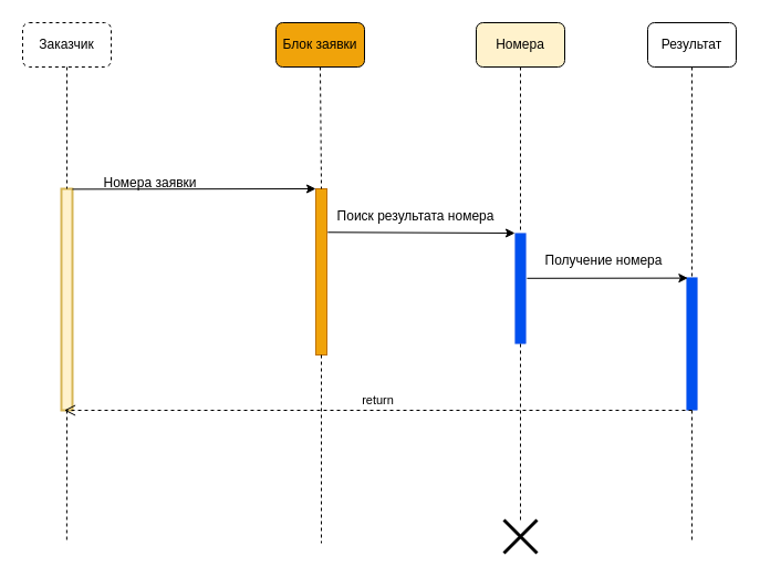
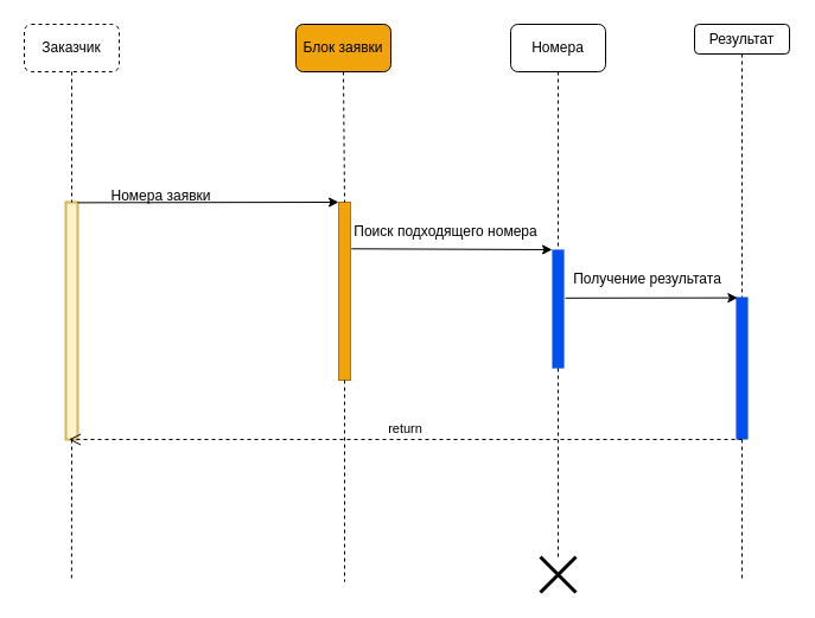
  <mxCell id="0" />
  <mxCell id="1" parent="0" />
  <mxCell id="2" value="" style="rounded=0;whiteSpace=wrap;html=1;fillColor=#fff2cc;strokeColor=#d6b656;strokeWidth=2;" vertex="1" parent="1"><mxGeometry x="55" y="170" width="10" height="200" as="geometry" /></mxCell>
- <mxCell id="3" value="Номера" style="rounded=1;whiteSpace=wrap;html=1;strokeWidth=1;fillColor=#fff2cc;" vertex="1" parent="1"><mxGeometry x="430" y="20" width="80" height="40" as="geometry" /></mxCell>
+ <mxCell id="3" value="Номера" style="rounded=1;whiteSpace=wrap;html=1;strokeWidth=1;" vertex="1" parent="1"><mxGeometry x="430" y="20" width="80" height="40" as="geometry" /></mxCell>
  <mxCell id="4" value="&lt;span style=&quot;color: rgba(0, 0, 0, 0); font-family: monospace; font-size: 0px; text-align: start;&quot;&gt;%3CmxGraphModel%3E%3Croot%3E%3CmxCell%20id%3D%220%22%2F%3E%3CmxCell%20id%3D%221%22%20parent%3D%220%22%2F%3E%3CmxCell%20id%3D%222%22%20value%3D%221.2.%20%D0%9A%D0%BD%D0%B8%D0%B3%D0%B0%20%D0%B8%D0%B4%D0%B5%D1%82%20%D0%B1%D0%B8%D0%B1%D0%BB%D0%B8%D0%BE%D1%82%D0%B5%D0%BA%D0%B0%D1%80%D1%8E%22%20style%3D%22text%3Bhtml%3D1%3Balign%3Dcenter%3BverticalAlign%3Dmiddle%3Bresizable%3D0%3Bpoints%3D%5B%5D%3Bautosize%3D1%3BstrokeColor%3Dnone%3BfillColor%3Dnone%3B%22%20vertex%3D%221%22%20parent%3D%221%22%3E%3CmxGeometry%20x%3D%22375%22%20y%3D%22485%22%20width%3D%22190%22%20height%3D%2230%22%20as%3D%22geometry%22%2F%3E%3C%2FmxCell%3E%3C%2Froot%3E%3C%2FmxGraphModel%3E&lt;/span&gt;&lt;span style=&quot;color: rgba(0, 0, 0, 0); font-family: monospace; font-size: 0px; text-align: start;&quot;&gt;%3CmxGraphModel%3E%3Croot%3E%3CmxCell%20id%3D%220%22%2F%3E%3CmxCell%20id%3D%221%22%20parent%3D%220%22%2F%3E%3CmxCell%20id%3D%222%22%20value%3D%221.2.%20%D0%9A%D0%BD%D0%B8%D0%B3%D0%B0%20%D0%B8%D0%B4%D0%B5%D1%82%20%D0%B1%D0%B8%D0%B1%D0%BB%D0%B8%D0%BE%D1%82%D0%B5%D0%BA%D0%B0%D1%80%D1%8E%22%20style%3D%22text%3Bhtml%3D1%3Balign%3Dcenter%3BverticalAlign%3Dmiddle%3Bresizable%3D0%3Bpoints%3D%5B%5D%3Bautosize%3D1%3BstrokeColor%3Dnone%3BfillColor%3Dnone%3B%22%20vertex%3D%221%22%20parent%3D%221%22%3E%3CmxGeometry%20x%3D%22375%22%20y%3D%22485%22%20width%3D%22190%22%20height%3D%2230%22%20as%3D%22geometry%22%2F%3E%3C%2FmxCell%3E%3C%2Froot%3E%3C%2FmxGraphModel%3E&lt;/span&gt;" style="rounded=0;whiteSpace=wrap;html=1;fillColor=#0050ef;strokeColor=#001DBC;strokeWidth=0;fontColor=#ffffff;" vertex="1" parent="1"><mxGeometry x="465" y="210" width="10" height="100" as="geometry" /></mxCell>
  <mxCell id="5" value="" style="rounded=0;whiteSpace=wrap;html=1;fillColor=#f0a30a;strokeColor=#BD7000;strokeWidth=1;fontColor=#000000;" vertex="1" parent="1"><mxGeometry x="285" y="170" width="10" height="150" as="geometry" /></mxCell>
  <mxCell id="6" value="" style="endArrow=classic;html=1;rounded=0;entryX=0;entryY=0;entryDx=0;entryDy=0;exitX=-0.001;exitY=0.679;exitDx=0;exitDy=0;exitPerimeter=0;" edge="1" parent="1" source="7" target="5"><mxGeometry width="50" height="50" relative="1" as="geometry"><mxPoint x="135" y="250" as="sourcePoint" /><mxPoint x="395" y="280" as="targetPoint" /></mxGeometry></mxCell>
  <mxCell id="7" value="Номера заявки" style="text;html=1;align=center;verticalAlign=middle;resizable=0;points=[];autosize=1;strokeColor=none;fillColor=none;" vertex="1" parent="1"><mxGeometry x="65" y="150" width="140" height="30" as="geometry" /></mxCell>
  <mxCell id="8" value="" style="endArrow=classic;html=1;rounded=0;exitX=0.06;exitY=0.976;exitDx=0;exitDy=0;exitPerimeter=0;" edge="1" parent="1" source="9"><mxGeometry width="50" height="50" relative="1" as="geometry"><mxPoint x="295" y="310" as="sourcePoint" /><mxPoint x="465" y="210" as="targetPoint" /></mxGeometry></mxCell>
- <mxCell id="9" value="Поиск результата номера" style="text;html=1;align=center;verticalAlign=middle;resizable=0;points=[];autosize=1;strokeColor=none;fillColor=none;" vertex="1" parent="1"><mxGeometry x="285" y="180" width="180" height="30" as="geometry" /></mxCell>
+ <mxCell id="9" value="Поиск подходящего номера" style="text;html=1;align=center;verticalAlign=middle;resizable=0;points=[];autosize=1;strokeColor=none;fillColor=none;" vertex="1" parent="1"><mxGeometry x="285" y="180" width="180" height="30" as="geometry" /></mxCell>
  <mxCell id="10" value="" style="endArrow=none;dashed=1;html=1;rounded=0;exitX=0.5;exitY=1;exitDx=0;exitDy=0;entryX=0.5;entryY=0;entryDx=0;entryDy=0;" edge="1" parent="1" source="15" target="5"><mxGeometry width="50" height="50" relative="1" as="geometry"><mxPoint x="295" y="90" as="sourcePoint" /><mxPoint x="295" y="170" as="targetPoint" /></mxGeometry></mxCell>
- <mxCell id="11" value="Результат" style="rounded=1;whiteSpace=wrap;html=1;strokeWidth=1;" vertex="1" parent="1"><mxGeometry x="585" y="20" width="80" height="40" as="geometry" /></mxCell>
+ <mxCell id="11" value="Результат" style="rounded=1;whiteSpace=wrap;html=1;strokeWidth=1;" vertex="1" parent="1"><mxGeometry x="585" y="20" width="80" height="25" as="geometry" /></mxCell>
  <mxCell id="12" value="&lt;span style=&quot;color: rgba(0, 0, 0, 0); font-family: monospace; font-size: 0px; text-align: start;&quot;&gt;%3CmxGraphModel%3E%3Croot%3E%3CmxCell%20id%3D%220%22%2F%3E%3CmxCell%20id%3D%221%22%20parent%3D%220%22%2F%3E%3CmxCell%20id%3D%222%22%20value%3D%221.2.%20%D0%9A%D0%BD%D0%B8%D0%B3%D0%B0%20%D0%B8%D0%B4%D0%B5%D1%82%20%D0%B1%D0%B8%D0%B1%D0%BB%D0%B8%D0%BE%D1%82%D0%B5%D0%BA%D0%B0%D1%80%D1%8E%22%20style%3D%22text%3Bhtml%3D1%3Balign%3Dcenter%3BverticalAlign%3Dmiddle%3Bresizable%3D0%3Bpoints%3D%5B%5D%3Bautosize%3D1%3BstrokeColor%3Dnone%3BfillColor%3Dnone%3B%22%20vertex%3D%221%22%20parent%3D%221%22%3E%3CmxGeometry%20x%3D%22375%22%20y%3D%22485%22%20width%3D%22190%22%20height%3D%2230%22%20as%3D%22geometry%22%2F%3E%3C%2FmxCell%3E%3C%2Froot%3E%3C%2FmxGraphModel%3E&lt;/span&gt;&lt;span style=&quot;color: rgba(0, 0, 0, 0); font-family: monospace; font-size: 0px; text-align: start;&quot;&gt;%3CmxGraphModel%3E%3Croot%3E%3CmxCell%20id%3D%220%22%2F%3E%3CmxCell%20id%3D%221%22%20parent%3D%220%22%2F%3E%3CmxCell%20id%3D%222%22%20value%3D%221.2.%20%D0%9A%D0%BD%D0%B8%D0%B3%D0%B0%20%D0%B8%D0%B4%D0%B5%D1%82%20%D0%B1%D0%B8%D0%B1%D0%BB%D0%B8%D0%BE%D1%82%D0%B5%D0%BA%D0%B0%D1%80%D1%8E%22%20style%3D%22text%3Bhtml%3D1%3Balign%3Dcenter%3BverticalAlign%3Dmiddle%3Bresizable%3D0%3Bpoints%3D%5B%5D%3Bautosize%3D1%3BstrokeColor%3Dnone%3BfillColor%3Dnone%3B%22%20vertex%3D%221%22%20parent%3D%221%22%3E%3CmxGeometry%20x%3D%22375%22%20y%3D%22485%22%20width%3D%22190%22%20height%3D%2230%22%20as%3D%22geometry%22%2F%3E%3C%2FmxCell%3E%3C%2Froot%3E%3C%2FmxGraphModel%3E&lt;/span&gt;" style="rounded=0;whiteSpace=wrap;html=1;fillColor=#0050ef;strokeColor=#001DBC;strokeWidth=0;fontColor=#ffffff;" vertex="1" parent="1"><mxGeometry x="620" y="250" width="10" height="120" as="geometry" /></mxCell>
  <mxCell id="13" value="" style="endArrow=classic;html=1;rounded=0;entryX=1.009;entryY=1.02;entryDx=0;entryDy=0;exitX=1.093;exitY=0.408;exitDx=0;exitDy=0;exitPerimeter=0;entryPerimeter=0;" edge="1" parent="1" target="14" source="4"><mxGeometry width="50" height="50" relative="1" as="geometry"><mxPoint x="495" y="390" as="sourcePoint" /><mxPoint x="655" y="400" as="targetPoint" /></mxGeometry></mxCell>
- <mxCell id="14" value="Получение номера" style="text;html=1;align=center;verticalAlign=middle;resizable=0;points=[];autosize=1;strokeColor=none;fillColor=none;" vertex="1" parent="1"><mxGeometry x="470" y="220" width="150" height="30" as="geometry" /></mxCell>
+ <mxCell id="14" value="Получение результата" style="text;html=1;align=center;verticalAlign=middle;resizable=0;points=[];autosize=1;strokeColor=none;fillColor=none;" vertex="1" parent="1"><mxGeometry x="470" y="220" width="150" height="30" as="geometry" /></mxCell>
  <mxCell id="15" value="Блок заявки" style="rounded=1;whiteSpace=wrap;html=1;strokeWidth=1;fillColor=#f0a30a;" vertex="1" parent="1"><mxGeometry x="249" y="20" width="80" height="40" as="geometry" /></mxCell>
  <mxCell id="16" value="Заказчик" style="rounded=1;whiteSpace=wrap;html=1;strokeWidth=1;dashed=1;" vertex="1" parent="1"><mxGeometry x="20" y="20" width="80" height="40" as="geometry" /></mxCell>
  <mxCell id="17" value="" style="endArrow=none;dashed=1;html=1;rounded=0;exitX=0.5;exitY=1;exitDx=0;exitDy=0;entryX=0.5;entryY=0;entryDx=0;entryDy=0;" edge="1" parent="1" source="16" target="2"><mxGeometry width="50" height="50" relative="1" as="geometry"><mxPoint x="59.41" y="60" as="sourcePoint" /><mxPoint x="60.41" y="170" as="targetPoint" /></mxGeometry></mxCell>
  <mxCell id="18" value="" style="endArrow=none;dashed=1;html=1;rounded=0;exitX=0.5;exitY=1;exitDx=0;exitDy=0;entryX=0.5;entryY=0;entryDx=0;entryDy=0;" edge="1" parent="1" source="2"><mxGeometry width="50" height="50" relative="1" as="geometry"><mxPoint x="59.86" y="380" as="sourcePoint" /><mxPoint x="59.86" y="490" as="targetPoint" /></mxGeometry></mxCell>
  <mxCell id="19" value="" style="endArrow=none;dashed=1;html=1;rounded=0;exitX=0.5;exitY=1;exitDx=0;exitDy=0;entryX=0.5;entryY=0;entryDx=0;entryDy=0;" edge="1" parent="1" source="3" target="4"><mxGeometry width="50" height="50" relative="1" as="geometry"><mxPoint x="470" y="70" as="sourcePoint" /><mxPoint x="471" y="180" as="targetPoint" /></mxGeometry></mxCell>
  <mxCell id="20" value="" style="endArrow=none;dashed=1;html=1;rounded=0;exitX=0.5;exitY=1;exitDx=0;exitDy=0;" edge="1" parent="1" source="5"><mxGeometry width="50" height="50" relative="1" as="geometry"><mxPoint x="285" y="379" as="sourcePoint" /><mxPoint x="290" y="490" as="targetPoint" /></mxGeometry></mxCell>
  <mxCell id="21" value="" style="endArrow=none;dashed=1;html=1;rounded=0;entryX=0.5;entryY=0;entryDx=0;entryDy=0;exitX=0.5;exitY=1;exitDx=0;exitDy=0;" edge="1" parent="1" source="11" target="12"><mxGeometry width="50" height="50" relative="1" as="geometry"><mxPoint x="645" y="80" as="sourcePoint" /><mxPoint x="650" y="230" as="targetPoint" /></mxGeometry></mxCell>
  <mxCell id="22" value="" style="endArrow=none;dashed=1;html=1;rounded=0;exitX=0.5;exitY=1;exitDx=0;exitDy=0;" edge="1" parent="1" source="12"><mxGeometry width="50" height="50" relative="1" as="geometry"><mxPoint x="620" y="400" as="sourcePoint" /><mxPoint x="625" y="490" as="targetPoint" /></mxGeometry></mxCell>
  <mxCell id="23" value="" style="shape=umlDestroy;whiteSpace=wrap;html=1;strokeWidth=3;rounded=1;" vertex="1" parent="1"><mxGeometry x="455" y="469" width="30" height="30" as="geometry" /></mxCell>
  <mxCell id="24" value="" style="endArrow=none;dashed=1;html=1;rounded=0;exitX=0.5;exitY=1;exitDx=0;exitDy=0;" edge="1" parent="1" target="23"><mxGeometry width="50" height="50" relative="1" as="geometry"><mxPoint x="470" y="310" as="sourcePoint" /><mxPoint x="470" y="489" as="targetPoint" /></mxGeometry></mxCell>
  <mxCell id="25" value="return" style="html=1;verticalAlign=bottom;endArrow=open;dashed=1;endSize=8;rounded=0;entryX=0.25;entryY=1;entryDx=0;entryDy=0;" edge="1" parent="1" target="2"><mxGeometry relative="1" as="geometry"><mxPoint x="625" y="370" as="sourcePoint" /><mxPoint x="225" y="570" as="targetPoint" /></mxGeometry></mxCell>
